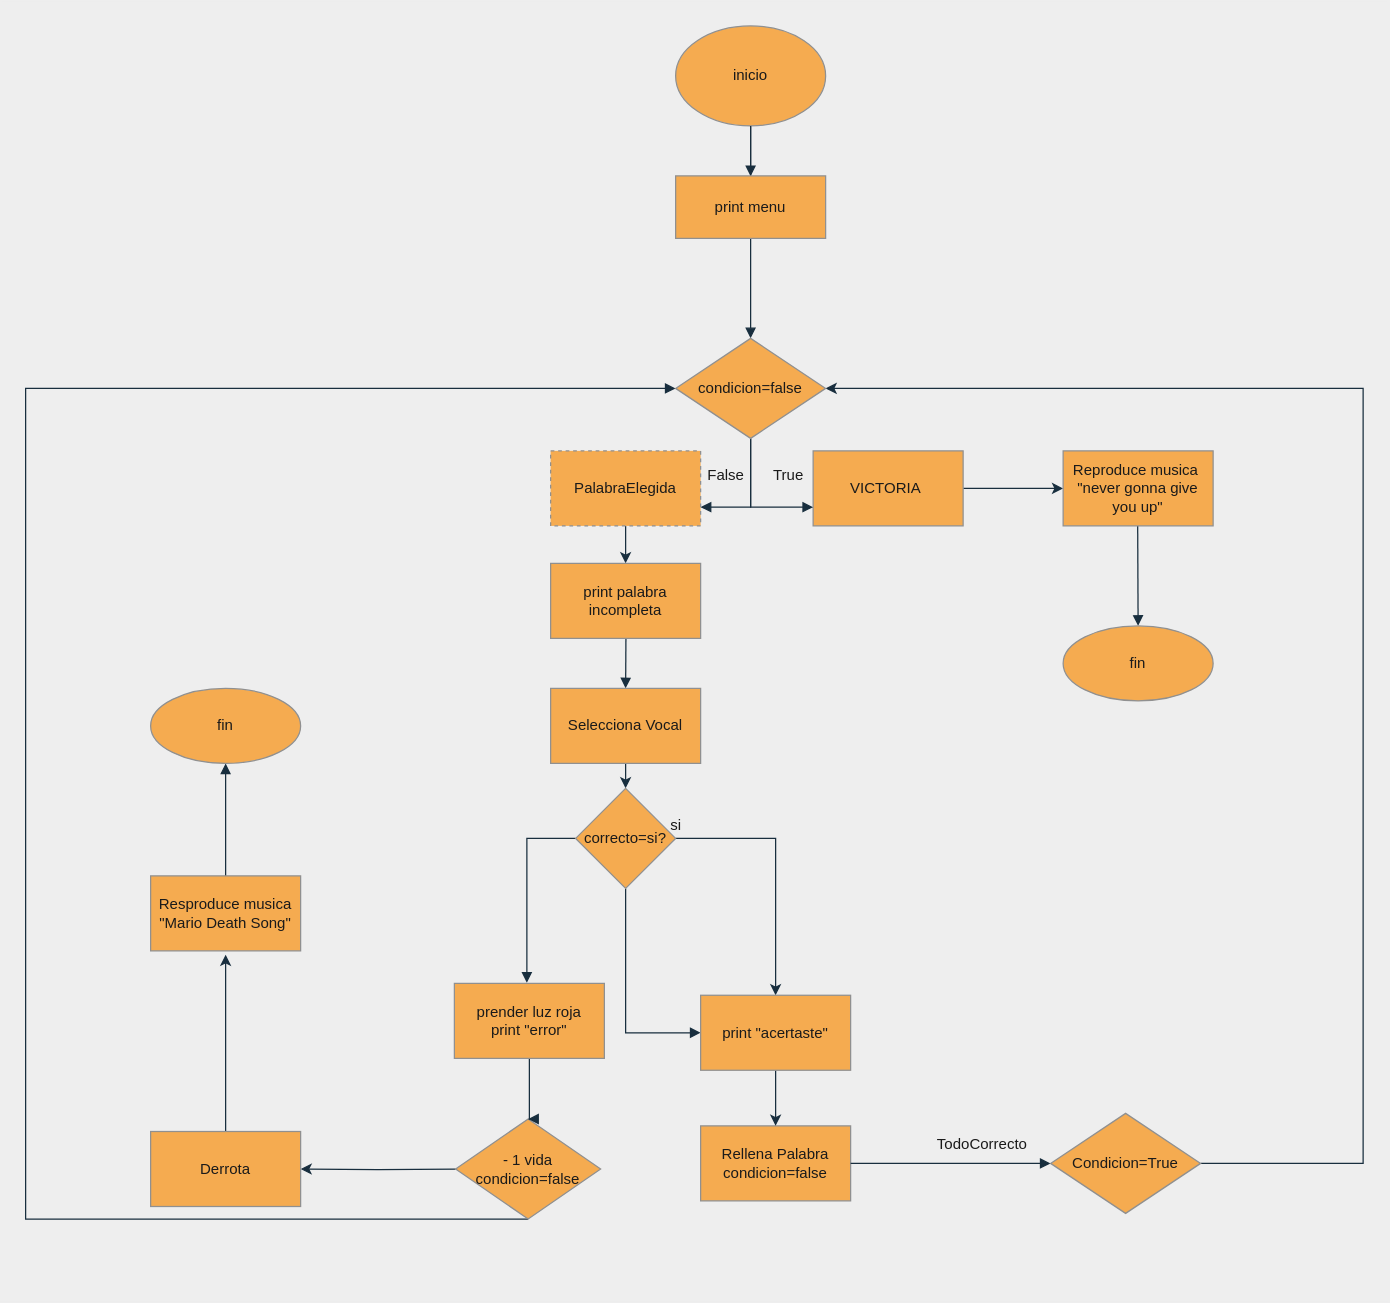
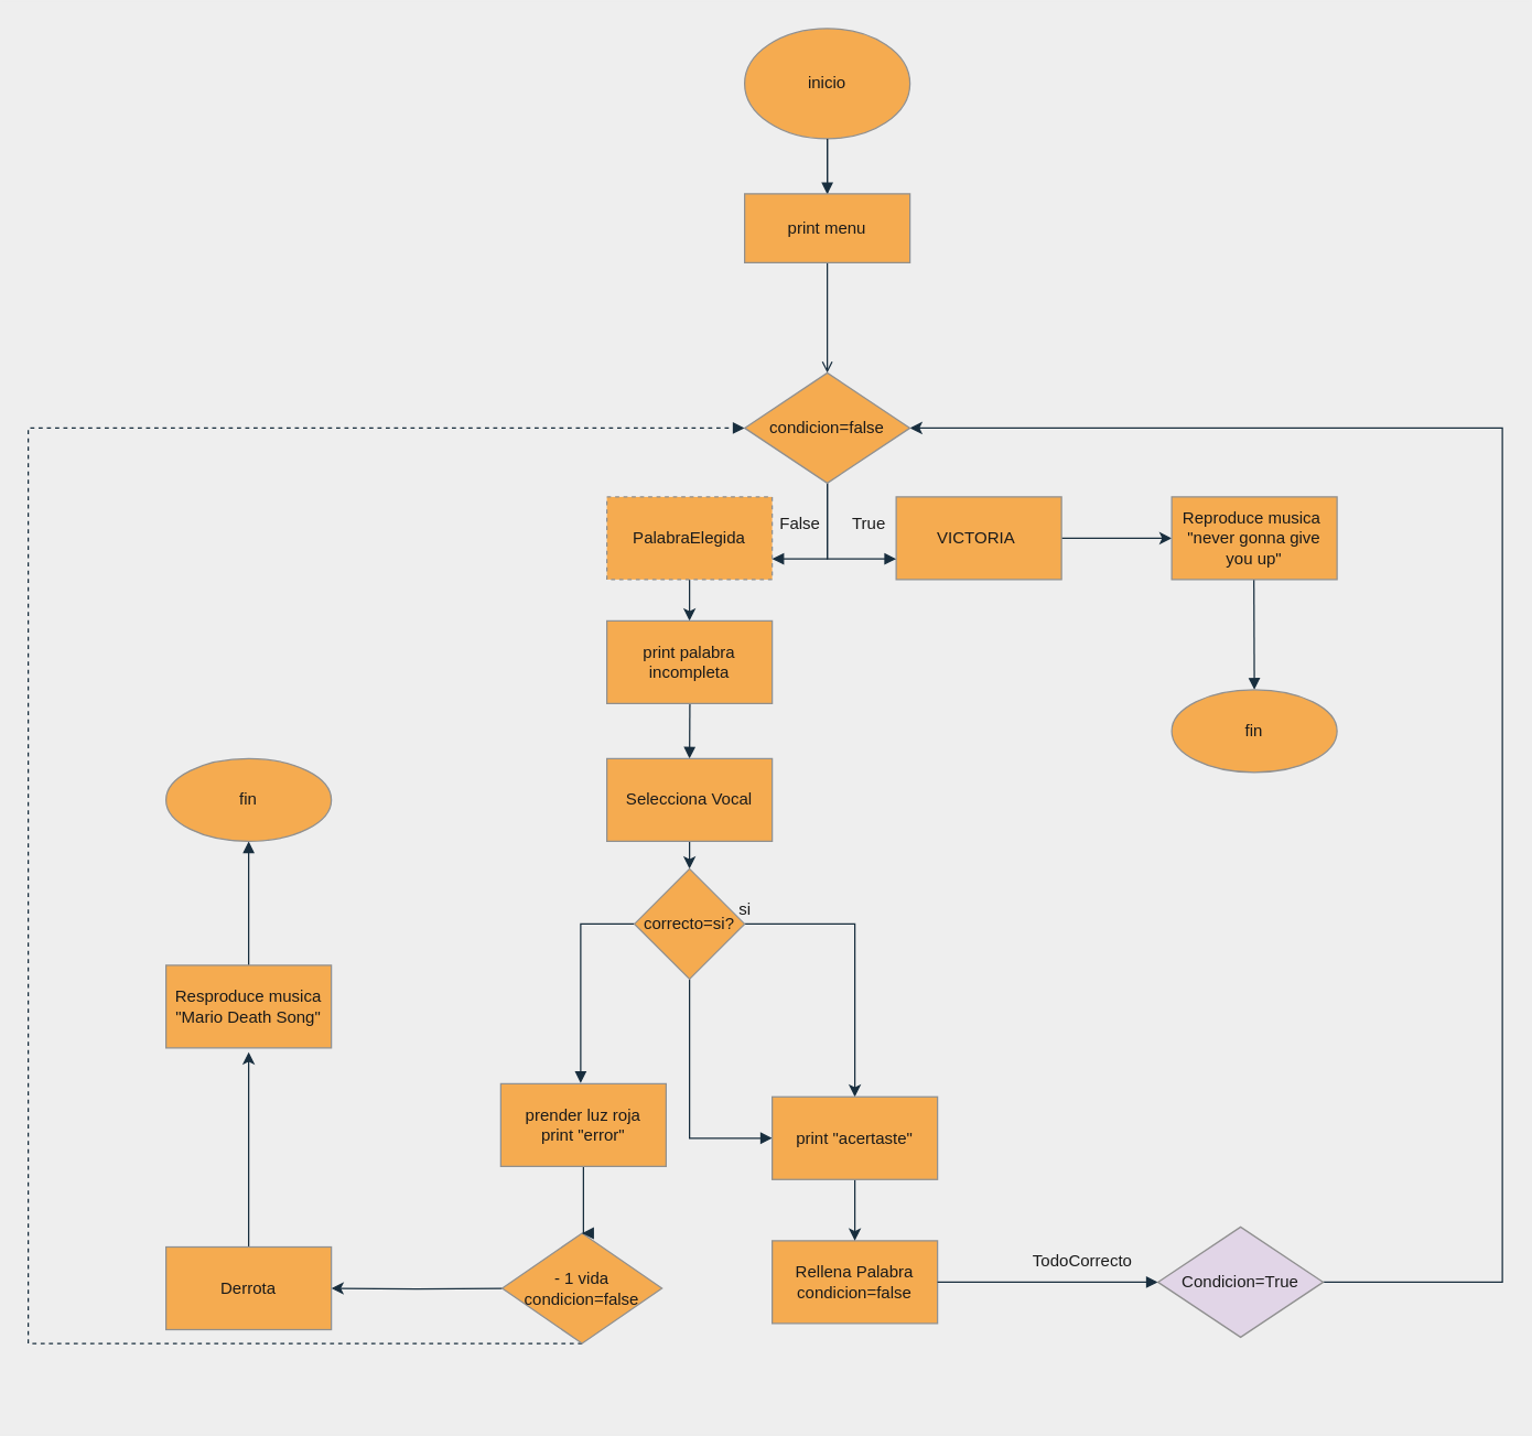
  <mxCell id="0" />
  <mxCell id="1" parent="0" />
  <mxCell id="2" style="edgeStyle=orthogonalEdgeStyle;rounded=0;orthogonalLoop=1;jettySize=auto;html=1;entryX=0;entryY=0.5;entryDx=0;entryDy=0;labelBackgroundColor=#EEEEEE;strokeColor=#182E3E;fontColor=#1A1A1A;" parent="1" source="3" edge="1"><mxGeometry relative="1" as="geometry"><mxPoint x="850" y="390" as="targetPoint" /></mxGeometry></mxCell>
  <mxCell id="3" value="VICTORIA&amp;nbsp;" style="rounded=0;whiteSpace=wrap;html=1;fillColor=#F5AB50;strokeColor=#909090;fontColor=#1A1A1A;" parent="1" vertex="1"><mxGeometry x="650" y="360" width="120" height="60" as="geometry" /></mxCell>
  <mxCell id="4" style="edgeStyle=orthogonalEdgeStyle;rounded=0;orthogonalLoop=1;jettySize=auto;html=1;labelBackgroundColor=#EEEEEE;strokeColor=#182E3E;fontColor=#1A1A1A;" parent="1" source="5" edge="1"><mxGeometry relative="1" as="geometry"><mxPoint x="500" y="450" as="targetPoint" /></mxGeometry></mxCell>
  <mxCell id="5" value="PalabraElegida" style="rounded=0;whiteSpace=wrap;html=1;fillColor=#F5AB50;strokeColor=#909090;fontColor=#1A1A1A;dashed=1;" parent="1" vertex="1"><mxGeometry x="440" y="360" width="120" height="60" as="geometry" /></mxCell>
  <mxCell id="6" value="False" style="text;html=1;align=center;verticalAlign=middle;resizable=0;points=[];autosize=1;strokeColor=none;fillColor=none;fontColor=#1A1A1A;" parent="1" vertex="1"><mxGeometry x="560" y="370" width="40" height="20" as="geometry" /></mxCell>
  <mxCell id="7" value="True" style="text;html=1;align=center;verticalAlign=middle;resizable=0;points=[];autosize=1;strokeColor=none;fillColor=none;fontColor=#1A1A1A;" parent="1" vertex="1"><mxGeometry x="610" y="370" width="40" height="20" as="geometry" /></mxCell>
  <mxCell id="8" style="edgeStyle=elbowEdgeStyle;rounded=0;orthogonalLoop=1;jettySize=auto;html=1;entryX=0.5;entryY=0;entryDx=0;entryDy=0;endArrow=block;endFill=1;labelBackgroundColor=#EEEEEE;strokeColor=#182E3E;fontColor=#1A1A1A;" parent="1" target="10" edge="1"><mxGeometry relative="1" as="geometry"><mxPoint x="500.235" y="510" as="sourcePoint" /></mxGeometry></mxCell>
  <mxCell id="9" style="edgeStyle=orthogonalEdgeStyle;curved=0;rounded=1;sketch=0;orthogonalLoop=1;jettySize=auto;html=1;exitX=0.5;exitY=1;exitDx=0;exitDy=0;entryX=0.5;entryY=0;entryDx=0;entryDy=0;fontColor=#1A1A1A;strokeColor=#182E3E;" edge="1" parent="1" source="10" target="39"><mxGeometry relative="1" as="geometry" /></mxCell>
  <mxCell id="10" value="Selecciona Vocal" style="rounded=0;whiteSpace=wrap;html=1;fillColor=#F5AB50;strokeColor=#909090;fontColor=#1A1A1A;" parent="1" vertex="1"><mxGeometry x="440" y="550" width="120" height="60" as="geometry" /></mxCell>
  <mxCell id="11" style="edgeStyle=orthogonalEdgeStyle;rounded=0;orthogonalLoop=1;jettySize=auto;html=1;entryX=0.5;entryY=0;entryDx=0;entryDy=0;labelBackgroundColor=#EEEEEE;strokeColor=#182E3E;fontColor=#1A1A1A;exitX=1;exitY=0.5;exitDx=0;exitDy=0;" parent="1" source="39" target="43" edge="1"><mxGeometry relative="1" as="geometry"><mxPoint x="540" y="670" as="sourcePoint" /><Array as="points"><mxPoint x="620" y="670" /></Array></mxGeometry></mxCell>
  <mxCell id="12" value="" style="edgeStyle=elbowEdgeStyle;rounded=0;orthogonalLoop=1;jettySize=auto;html=1;endArrow=block;endFill=1;labelBackgroundColor=#EEEEEE;strokeColor=#182E3E;fontColor=#1A1A1A;exitX=0.5;exitY=1;exitDx=0;exitDy=0;" parent="1" source="39" edge="1"><mxGeometry relative="1" as="geometry"><mxPoint x="500" y="710" as="sourcePoint" /><mxPoint x="560" y="825.5" as="targetPoint" /><Array as="points"><mxPoint x="500" y="780" /></Array></mxGeometry></mxCell>
  <mxCell id="13" value="" style="edgeStyle=elbowEdgeStyle;rounded=0;orthogonalLoop=1;jettySize=auto;html=1;endArrow=block;endFill=1;entryX=0.5;entryY=0;entryDx=0;entryDy=0;labelBackgroundColor=#EEEEEE;strokeColor=#182E3E;fontColor=#1A1A1A;exitX=0;exitY=0.5;exitDx=0;exitDy=0;" parent="1" source="39" edge="1"><mxGeometry relative="1" as="geometry"><mxPoint x="421.471" y="715.5" as="sourcePoint" /><mxPoint x="421" y="785.5" as="targetPoint" /><Array as="points"><mxPoint x="421" y="720" /></Array></mxGeometry></mxCell>
  <mxCell id="14" style="edgeStyle=orthogonalEdgeStyle;rounded=0;orthogonalLoop=1;jettySize=auto;html=1;entryX=1;entryY=0.5;entryDx=0;entryDy=0;labelBackgroundColor=#EEEEEE;strokeColor=#182E3E;fontColor=#1A1A1A;" parent="1" target="17" edge="1"><mxGeometry relative="1" as="geometry"><mxPoint x="364" y="934.5" as="sourcePoint" /></mxGeometry></mxCell>
  <mxCell id="15" value="Rellena Palabra&lt;br&gt;condicion=false" style="rounded=0;whiteSpace=wrap;html=1;fillColor=#F5AB50;strokeColor=#909090;fontColor=#1A1A1A;" parent="1" vertex="1"><mxGeometry x="560" y="900" width="120" height="60" as="geometry" /></mxCell>
  <mxCell id="16" style="edgeStyle=orthogonalEdgeStyle;rounded=0;orthogonalLoop=1;jettySize=auto;html=1;entryX=0.5;entryY=1;entryDx=0;entryDy=0;labelBackgroundColor=#EEEEEE;strokeColor=#182E3E;fontColor=#1A1A1A;" parent="1" source="17" edge="1"><mxGeometry relative="1" as="geometry"><mxPoint x="180" y="763" as="targetPoint" /></mxGeometry></mxCell>
  <mxCell id="17" value="Derrota" style="rounded=0;whiteSpace=wrap;html=1;fillColor=#F5AB50;strokeColor=#909090;fontColor=#1A1A1A;" parent="1" vertex="1"><mxGeometry x="120" y="904.5" width="120" height="60" as="geometry" /></mxCell>
  <mxCell id="18" style="edgeStyle=orthogonalEdgeStyle;rounded=0;orthogonalLoop=1;jettySize=auto;html=1;entryX=1;entryY=0.5;entryDx=0;entryDy=0;labelBackgroundColor=#EEEEEE;strokeColor=#182E3E;fontColor=#1A1A1A;" parent="1" edge="1"><mxGeometry relative="1" as="geometry"><Array as="points"><mxPoint x="1090" y="930" /><mxPoint x="1090" y="310" /></Array><mxPoint x="960" y="930" as="sourcePoint" /><mxPoint x="660" y="310" as="targetPoint" /></mxGeometry></mxCell>
  <mxCell id="19" value="TodoCorrecto" style="text;html=1;align=center;verticalAlign=middle;resizable=0;points=[];autosize=1;strokeColor=none;fillColor=none;fontColor=#1A1A1A;" parent="1" vertex="1"><mxGeometry x="740" y="904.5" width="90" height="20" as="geometry" /></mxCell>
  <mxCell id="20" value="" style="edgeStyle=elbowEdgeStyle;rounded=0;orthogonalLoop=1;jettySize=auto;html=1;endArrow=block;endFill=1;labelBackgroundColor=#EEEEEE;strokeColor=#182E3E;fontColor=#1A1A1A;exitX=0.5;exitY=0;exitDx=0;exitDy=0;" parent="1" target="32" edge="1" source="40"><mxGeometry relative="1" as="geometry"><mxPoint x="180.235" y="690" as="sourcePoint" /></mxGeometry></mxCell>
  <mxCell id="21" value="" style="edgeStyle=elbowEdgeStyle;rounded=0;orthogonalLoop=1;jettySize=auto;html=1;endArrow=block;endFill=1;labelBackgroundColor=#EEEEEE;strokeColor=#182E3E;fontColor=#1A1A1A;" parent="1" target="31" edge="1"><mxGeometry relative="1" as="geometry"><mxPoint x="909.647" y="420" as="sourcePoint" /></mxGeometry></mxCell>
  <mxCell id="22" style="edgeStyle=elbowEdgeStyle;rounded=0;orthogonalLoop=1;jettySize=auto;html=1;endArrow=block;endFill=1;entryX=0;entryY=0.75;entryDx=0;entryDy=0;labelBackgroundColor=#EEEEEE;strokeColor=#182E3E;fontColor=#1A1A1A;" parent="1" target="3" edge="1"><mxGeometry relative="1" as="geometry"><mxPoint x="600" as="targetPoint" y="400" /><mxPoint x="600" y="350" as="sourcePoint" /><Array as="points"><mxPoint x="600" y="390" /></Array></mxGeometry></mxCell>
  <mxCell id="23" style="edgeStyle=elbowEdgeStyle;rounded=0;orthogonalLoop=1;jettySize=auto;html=1;exitX=0.5;exitY=1;exitDx=0;exitDy=0;entryX=1;entryY=0.75;entryDx=0;entryDy=0;endArrow=block;endFill=1;labelBackgroundColor=#EEEEEE;strokeColor=#182E3E;fontColor=#1A1A1A;" parent="1" target="5" edge="1"><mxGeometry relative="1" as="geometry"><mxPoint x="600" y="350" as="sourcePoint" /><Array as="points"><mxPoint x="600" y="380" /></Array></mxGeometry></mxCell>
- <mxCell id="24" style="edgeStyle=elbowEdgeStyle;rounded=0;orthogonalLoop=1;jettySize=auto;html=1;entryX=0;entryY=0.5;entryDx=0;entryDy=0;endArrow=block;endFill=1;exitX=0.5;exitY=1;exitDx=0;exitDy=0;labelBackgroundColor=#EEEEEE;strokeColor=#182E3E;fontColor=#1A1A1A;" parent="1" source="25" target="30" edge="1"><mxGeometry relative="1" as="geometry"><Array as="points"><mxPoint x="20" y="1020" /><mxPoint x="20" y="640" /></Array></mxGeometry></mxCell>
+ <mxCell id="24" style="edgeStyle=elbowEdgeStyle;rounded=0;orthogonalLoop=1;jettySize=auto;html=1;entryX=0;entryY=0.5;entryDx=0;entryDy=0;endArrow=block;endFill=1;exitX=0.5;exitY=1;exitDx=0;exitDy=0;labelBackgroundColor=#EEEEEE;strokeColor=#182E3E;fontColor=#1A1A1A;dashed=1;" parent="1" source="25" target="30" edge="1"><mxGeometry relative="1" as="geometry"><Array as="points"><mxPoint x="20" y="1020" /><mxPoint x="20" y="640" /></Array></mxGeometry></mxCell>
  <mxCell id="25" value="&lt;span&gt;- 1 vida&lt;/span&gt;&lt;br&gt;&lt;span&gt;condicion=false&lt;/span&gt;" style="rhombus;whiteSpace=wrap;html=1;fillColor=#F5AB50;strokeColor=#909090;fontColor=#1A1A1A;" parent="1" vertex="1"><mxGeometry x="364" y="894.5" width="116" height="80" as="geometry" /></mxCell>
  <mxCell id="26" value="" style="edgeStyle=orthogonalEdgeStyle;rounded=0;orthogonalLoop=1;jettySize=auto;html=1;endArrow=block;entryX=0;entryY=0.5;entryDx=0;entryDy=0;endFill=1;labelBackgroundColor=#EEEEEE;strokeColor=#182E3E;fontColor=#1A1A1A;" parent="1" source="15" edge="1"><mxGeometry relative="1" as="geometry"><mxPoint x="840" y="930" as="targetPoint" /><mxPoint x="604" y="817.5" as="sourcePoint" /></mxGeometry></mxCell>
- <mxCell id="27" style="edgeStyle=elbowEdgeStyle;rounded=0;orthogonalLoop=1;jettySize=auto;html=1;entryX=0.5;entryY=0;entryDx=0;entryDy=0;endArrow=block;endFill=1;startArrow=none;labelBackgroundColor=#EEEEEE;strokeColor=#182E3E;fontColor=#1A1A1A;exitX=0.5;exitY=1;exitDx=0;exitDy=0;" parent="1" source="36" target="30" edge="1"><mxGeometry relative="1" as="geometry"><mxPoint x="600.294" y="219.706" as="sourcePoint" /></mxGeometry></mxCell>
+ <mxCell id="27" style="edgeStyle=elbowEdgeStyle;rounded=0;orthogonalLoop=1;jettySize=auto;html=1;entryX=0.5;entryY=0;entryDx=0;entryDy=0;endArrow=open;endFill=1;startArrow=none;labelBackgroundColor=#EEEEEE;strokeColor=#182E3E;fontColor=#1A1A1A;exitX=0.5;exitY=1;exitDx=0;exitDy=0;" parent="1" source="36" target="30" edge="1"><mxGeometry relative="1" as="geometry"><mxPoint x="600.294" y="219.706" as="sourcePoint" /></mxGeometry></mxCell>
  <mxCell id="28" value="" style="edgeStyle=elbowEdgeStyle;rounded=0;orthogonalLoop=1;jettySize=auto;html=1;endArrow=block;endFill=1;labelBackgroundColor=#EEEEEE;strokeColor=#182E3E;fontColor=#1A1A1A;" parent="1" source="29" edge="1"><mxGeometry relative="1" as="geometry"><mxPoint x="600.294" y="140.294" as="targetPoint" /></mxGeometry></mxCell>
  <mxCell id="29" value="inicio" style="ellipse;whiteSpace=wrap;html=1;fillColor=#F5AB50;strokeColor=#909090;fontColor=#1A1A1A;" parent="1" vertex="1"><mxGeometry x="540" y="20" width="120" height="80" as="geometry" /></mxCell>
  <mxCell id="30" value="condicion=false" style="rhombus;whiteSpace=wrap;html=1;fillColor=#F5AB50;strokeColor=#909090;fontColor=#1A1A1A;" parent="1" vertex="1"><mxGeometry x="540" y="270" width="120" height="80" as="geometry" /></mxCell>
  <mxCell id="31" value="fin" style="ellipse;whiteSpace=wrap;html=1;rounded=0;fillColor=#F5AB50;strokeColor=#909090;fontColor=#1A1A1A;" parent="1" vertex="1"><mxGeometry x="850" y="500" width="120" height="60" as="geometry" /></mxCell>
  <mxCell id="32" value="fin" style="ellipse;whiteSpace=wrap;html=1;rounded=0;fillColor=#F5AB50;strokeColor=#909090;fontColor=#1A1A1A;" parent="1" vertex="1"><mxGeometry x="120" y="550" width="120" height="60" as="geometry" /></mxCell>
  <mxCell id="33" style="edgeStyle=elbowEdgeStyle;rounded=0;orthogonalLoop=1;jettySize=auto;html=1;exitX=0.5;exitY=1;exitDx=0;exitDy=0;entryX=0.5;entryY=0;entryDx=0;entryDy=0;endArrow=block;endFill=1;labelBackgroundColor=#EEEEEE;strokeColor=#182E3E;fontColor=#1A1A1A;" parent="1" source="44" target="25" edge="1"><mxGeometry relative="1" as="geometry"><mxPoint x="421" y="865.5" as="sourcePoint" /></mxGeometry></mxCell>
  <mxCell id="34" value="" style="edgeStyle=elbowEdgeStyle;rounded=0;orthogonalLoop=1;jettySize=auto;html=1;entryX=0.5;entryY=0;entryDx=0;entryDy=0;endArrow=none;endFill=1;labelBackgroundColor=#EEEEEE;strokeColor=#182E3E;fontColor=#1A1A1A;" parent="1" source="29" edge="1"><mxGeometry relative="1" as="geometry"><mxPoint x="600" y="140" as="sourcePoint" /><mxPoint x="600" y="140" as="targetPoint" /></mxGeometry></mxCell>
- <mxCell id="35" value="&lt;span&gt;Condicion=&lt;/span&gt;&lt;span&gt;True&lt;/span&gt;" style="rhombus;whiteSpace=wrap;html=1;fillColor=#F5AB50;strokeColor=#909090;fontColor=#1A1A1A;" parent="1" vertex="1"><mxGeometry x="840" y="890" width="120" height="80" as="geometry" /></mxCell>
+ <mxCell id="35" value="&lt;span&gt;Condicion=&lt;/span&gt;&lt;span&gt;True&lt;/span&gt;" style="rhombus;whiteSpace=wrap;html=1;fillColor=#e1d5e7;strokeColor=#909090;fontColor=#1A1A1A;" parent="1" vertex="1"><mxGeometry x="840" y="890" width="120" height="80" as="geometry" /></mxCell>
  <mxCell id="36" value="&lt;span&gt;print menu&lt;/span&gt;" style="rounded=0;whiteSpace=wrap;html=1;sketch=0;fontColor=#1A1A1A;strokeColor=#909090;fillColor=#F5AB50;" vertex="1" parent="1"><mxGeometry x="540" y="140" width="120" height="50" as="geometry" /></mxCell>
  <mxCell id="37" value="&lt;span&gt;Reproduce musica&amp;nbsp;&lt;/span&gt;&lt;br&gt;&lt;span&gt;&quot;never gonna give you up&quot;&lt;/span&gt;" style="rounded=0;whiteSpace=wrap;html=1;sketch=0;fontColor=#1A1A1A;strokeColor=#909090;fillColor=#F5AB50;" vertex="1" parent="1"><mxGeometry x="850" y="360" width="120" height="60" as="geometry" /></mxCell>
  <mxCell id="38" value="&lt;span&gt;print palabra incompleta&lt;/span&gt;" style="rounded=0;whiteSpace=wrap;html=1;sketch=0;fontColor=#1A1A1A;strokeColor=#909090;fillColor=#F5AB50;" vertex="1" parent="1"><mxGeometry x="440" y="450" width="120" height="60" as="geometry" /></mxCell>
  <mxCell id="39" value="correcto=si?" style="rhombus;whiteSpace=wrap;html=1;rounded=0;sketch=0;fontColor=#1A1A1A;strokeColor=#909090;fillColor=#F5AB50;" vertex="1" parent="1"><mxGeometry x="460" y="630" width="80" height="80" as="geometry" /></mxCell>
  <mxCell id="40" value="Resproduce musica&lt;br&gt;&quot;Mario Death Song&quot;" style="rounded=0;whiteSpace=wrap;html=1;sketch=0;fontColor=#1A1A1A;strokeColor=#909090;fillColor=#F5AB50;" vertex="1" parent="1"><mxGeometry x="120" y="700" width="120" height="60" as="geometry" /></mxCell>
  <mxCell id="41" value="si" style="text;html=1;align=center;verticalAlign=middle;resizable=0;points=[];autosize=1;strokeColor=none;fillColor=none;fontColor=#1A1A1A;" vertex="1" parent="1"><mxGeometry x="530" y="650" width="20" height="20" as="geometry" /></mxCell>
  <mxCell id="42" style="edgeStyle=orthogonalEdgeStyle;curved=0;rounded=1;sketch=0;orthogonalLoop=1;jettySize=auto;html=1;entryX=0.5;entryY=0;entryDx=0;entryDy=0;fontColor=#1A1A1A;strokeColor=#182E3E;" edge="1" parent="1" source="43" target="15"><mxGeometry relative="1" as="geometry" /></mxCell>
  <mxCell id="43" value="&lt;span&gt;print &quot;acertaste&quot;&lt;/span&gt;" style="rounded=0;whiteSpace=wrap;html=1;sketch=0;fontColor=#1A1A1A;strokeColor=#909090;fillColor=#F5AB50;" vertex="1" parent="1"><mxGeometry x="560" y="795.5" width="120" height="60" as="geometry" /></mxCell>
  <mxCell id="44" value="&lt;span&gt;prender luz roja&lt;/span&gt;&lt;br&gt;&lt;span&gt;print &quot;error&quot;&lt;/span&gt;" style="rounded=0;whiteSpace=wrap;html=1;sketch=0;fontColor=#1A1A1A;strokeColor=#909090;fillColor=#F5AB50;" vertex="1" parent="1"><mxGeometry x="363" y="786" width="120" height="60" as="geometry" /></mxCell>
